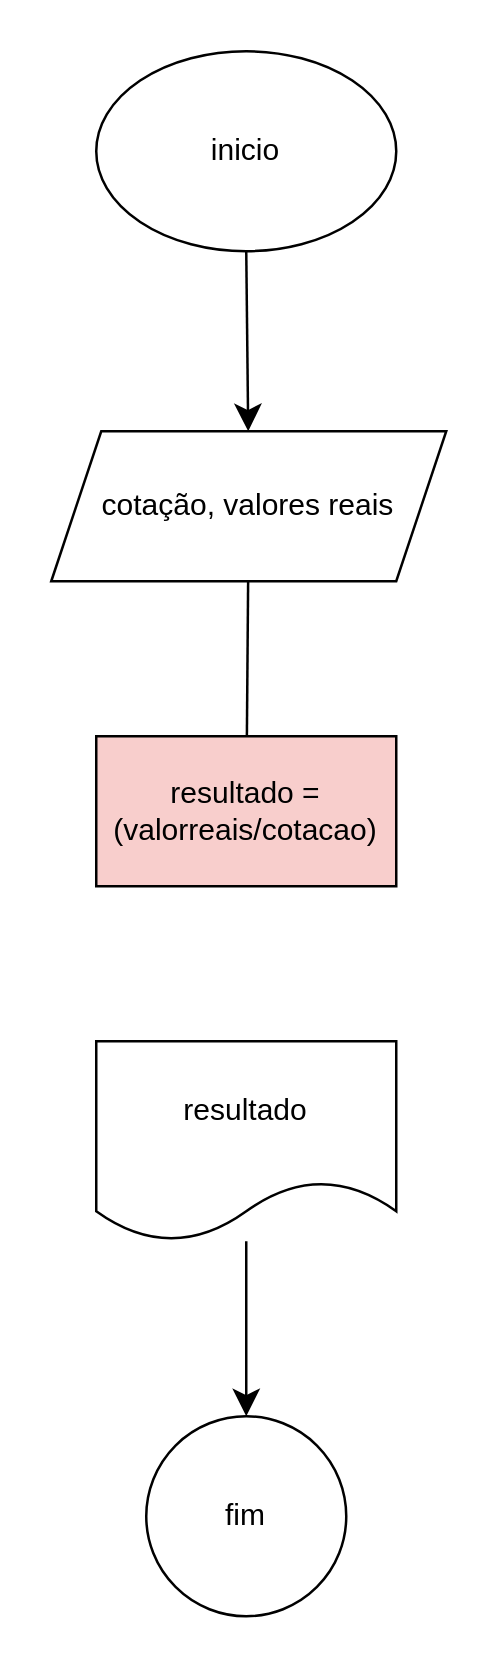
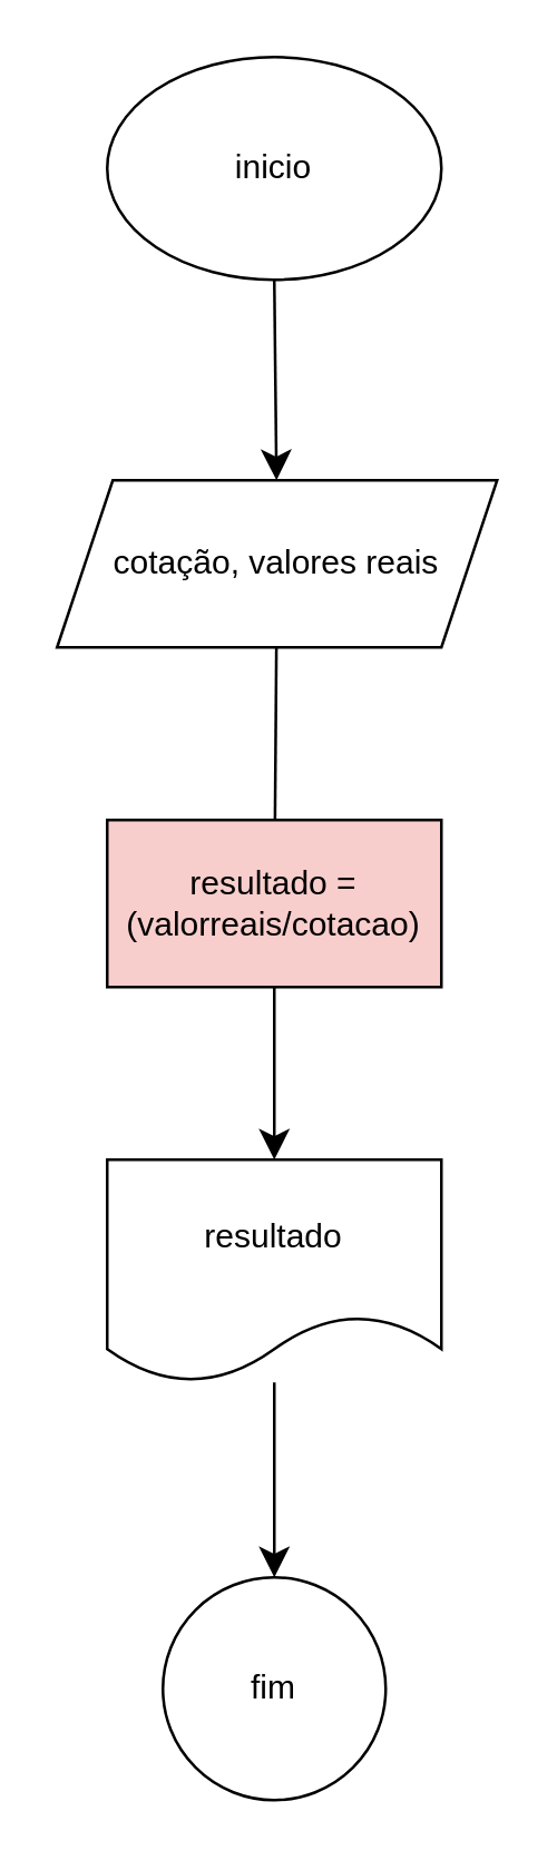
  <mxCell id="0" />
  <mxCell id="1" parent="0" />
  <mxCell id="2" value="" style="edgeStyle=none;curved=1;rounded=0;orthogonalLoop=1;jettySize=auto;html=1;fontSize=12;startSize=8;endSize=8;" edge="1" parent="1" source="3" target="5"><mxGeometry relative="1" as="geometry" /></mxCell>
  <mxCell id="3" value="&lt;font style=&quot;vertical-align: inherit;&quot;&gt;&lt;font style=&quot;vertical-align: inherit;&quot;&gt;inicio&lt;/font&gt;&lt;/font&gt;" style="ellipse;whiteSpace=wrap;html=1;" vertex="1" parent="1"><mxGeometry x="38" y="20" width="120" height="80" as="geometry" /></mxCell>
  <mxCell id="4" value="" style="edgeStyle=none;curved=1;rounded=0;orthogonalLoop=1;jettySize=auto;html=1;fontSize=12;startSize=8;endSize=8;endArrow=none;" edge="1" parent="1" source="5" target="7"><mxGeometry relative="1" as="geometry" /></mxCell>
  <mxCell id="5" value="&lt;font style=&quot;vertical-align: inherit;&quot;&gt;&lt;font style=&quot;vertical-align: inherit;&quot;&gt;&lt;font style=&quot;vertical-align: inherit;&quot;&gt;&lt;font style=&quot;vertical-align: inherit;&quot;&gt;&lt;font style=&quot;vertical-align: inherit;&quot;&gt;&lt;font style=&quot;vertical-align: inherit;&quot;&gt;cotação, valores reais&lt;/font&gt;&lt;/font&gt;&lt;/font&gt;&lt;/font&gt;&lt;/font&gt;&lt;/font&gt;" style="shape=parallelogram;perimeter=parallelogramPerimeter;whiteSpace=wrap;html=1;fixedSize=1;" vertex="1" parent="1"><mxGeometry x="20" y="172" width="158" height="60" as="geometry" /></mxCell>
+ <mxCell id="6" value="" style="edgeStyle=none;curved=1;rounded=0;orthogonalLoop=1;jettySize=auto;html=1;fontSize=12;startSize=8;endSize=8;" edge="1" parent="1" source="7" target="9"><mxGeometry relative="1" as="geometry" /></mxCell>
  <mxCell id="7" value="&lt;font style=&quot;vertical-align: inherit;&quot;&gt;&lt;font style=&quot;vertical-align: inherit;&quot;&gt;&lt;font style=&quot;vertical-align: inherit;&quot;&gt;&lt;font style=&quot;vertical-align: inherit;&quot;&gt;&lt;font style=&quot;vertical-align: inherit;&quot;&gt;&lt;font style=&quot;vertical-align: inherit;&quot;&gt;&lt;font style=&quot;vertical-align: inherit;&quot;&gt;&lt;font style=&quot;vertical-align: inherit;&quot;&gt;resultado = (valorreais/cotacao)&lt;/font&gt;&lt;/font&gt;&lt;/font&gt;&lt;/font&gt;&lt;/font&gt;&lt;/font&gt;&lt;/font&gt;&lt;/font&gt;" style="whiteSpace=wrap;html=1;fillColor=#f8cecc;" vertex="1" parent="1"><mxGeometry x="38" y="294" width="120" height="60" as="geometry" /></mxCell>
  <mxCell id="8" value="" style="edgeStyle=none;curved=1;rounded=0;orthogonalLoop=1;jettySize=auto;html=1;fontSize=12;startSize=8;endSize=8;" edge="1" parent="1" source="9" target="10"><mxGeometry relative="1" as="geometry" /></mxCell>
  <mxCell id="9" value="&lt;font style=&quot;vertical-align: inherit;&quot;&gt;&lt;font style=&quot;vertical-align: inherit;&quot;&gt;resultado&lt;/font&gt;&lt;/font&gt;" style="shape=document;whiteSpace=wrap;html=1;boundedLbl=1;" vertex="1" parent="1"><mxGeometry x="38" y="416" width="120" height="80" as="geometry" /></mxCell>
  <mxCell id="10" value="&lt;font style=&quot;vertical-align: inherit;&quot;&gt;&lt;font style=&quot;vertical-align: inherit;&quot;&gt;fim&lt;/font&gt;&lt;/font&gt;" style="ellipse;whiteSpace=wrap;html=1;" vertex="1" parent="1"><mxGeometry x="58" y="566" width="80" height="80" as="geometry" /></mxCell>
